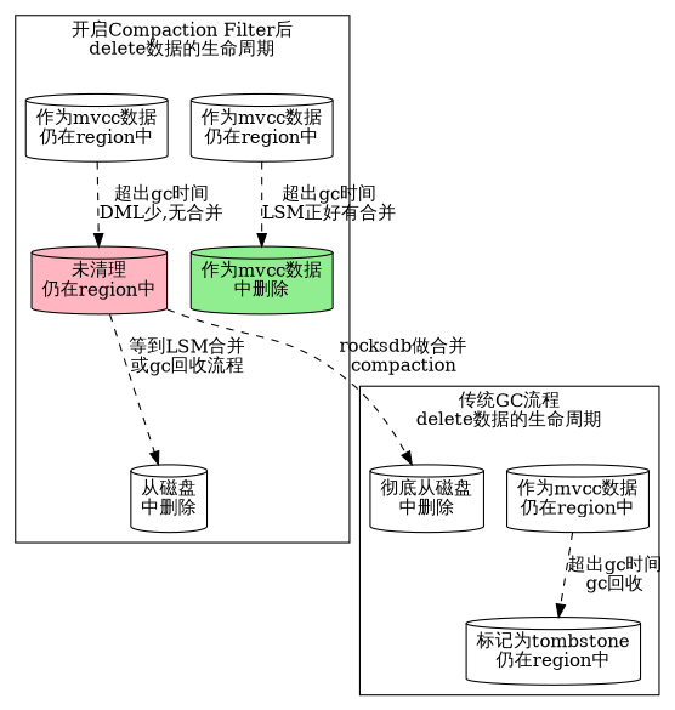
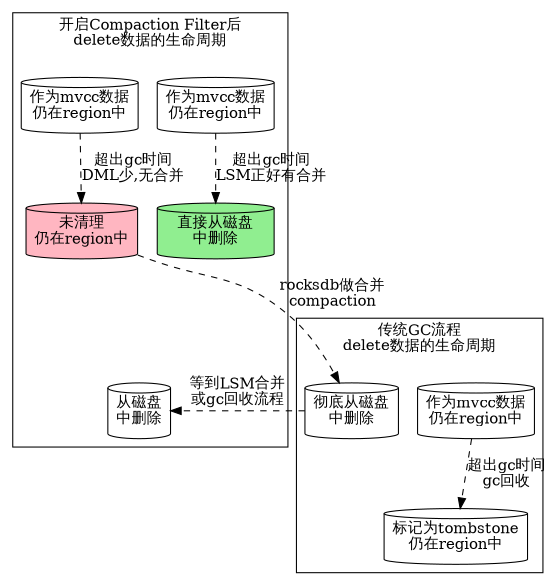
  digraph {
    rankdir=TB
    node [shape=cylinder]
    edge [style=dashed]
    n1 [label="作为mvcc数据\n仍在region中"]
-   n2 [fillcolor=lightgreen label="作为mvcc数据\n中删除" style=filled]
+   n2 [fillcolor=lightgreen label="直接从磁盘\n中删除" style=filled]
    n3 [label="作为mvcc数据\n仍在region中"]
    n4 [fillcolor=lightpink label="未清理\n仍在region中" style=filled]
    n5 [label="从磁盘\n中删除"]
    n6 [label="作为mvcc数据\n仍在region中"]
    n7 [label="标记为tombstone\n仍在region中"]
    n8 [label="彻底从磁盘\n中删除"]
    subgraph cluster_1 {
      label="开启Compaction Filter后\ndelete数据的生命周期\n  "
      n1
      n2
      n3
      n4
      n5
    }
    subgraph cluster_2 {
      label="传统GC流程\ndelete数据的生命周期\n  "
      n6
      n7
      n8
    }
    n1 -> n2 [label="超出gc时间\nLSM正好有合并"]
    n3 -> n4 [label="超出gc时间\nDML少,无合并"]
-   n4 -> n5 [label="等到LSM合并\n或gc回收流程"]
+   n8 -> n5 [label="等到LSM合并\n或gc回收流程"]
    n4 -> n8 [label="rocksdb做合并\ncompaction"]
    n6 -> n7 [label="超出gc时间\ngc回收"]
  }
